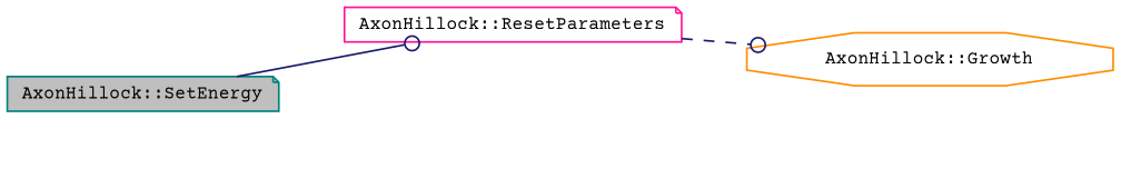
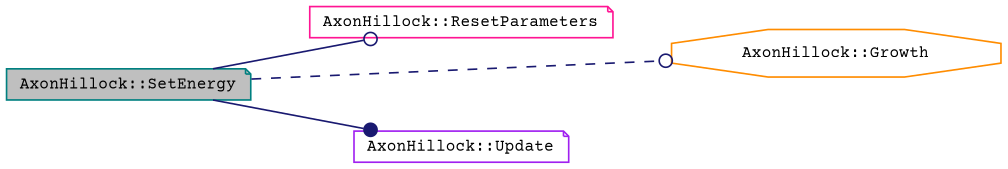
  digraph {
    fontname="Courier Prime"
    rankdir=LR
    node [fillcolor=white fontname="Courier Prime" fontsize=10 shape=note style=filled]
    edge [arrowhead=odot color=midnightblue fontname="Courier Prime" fontsize=10 labelfontname=Helvetica labelfontsize=10 style=solid]
    n1 [color=teal fillcolor=grey75 fontcolor=black height=0.2 label="AxonHillock::SetEnergy" width=0.4]
    n2 [color=deeppink height=0.2 label="AxonHillock::ResetParameters" width=0.4]
    n3 [color=darkorange height=0.2 label="AxonHillock::Growth" shape=octagon width=0.4]
+   n4 [color=purple height=0.2 label="AxonHillock::Update" width=0.4]
    n1 -> n2
-   n2 -> n3 [style=dashed]
+   n1 -> n3 [style=dashed]
+   n1 -> n4 [arrowhead=dot]
  }
